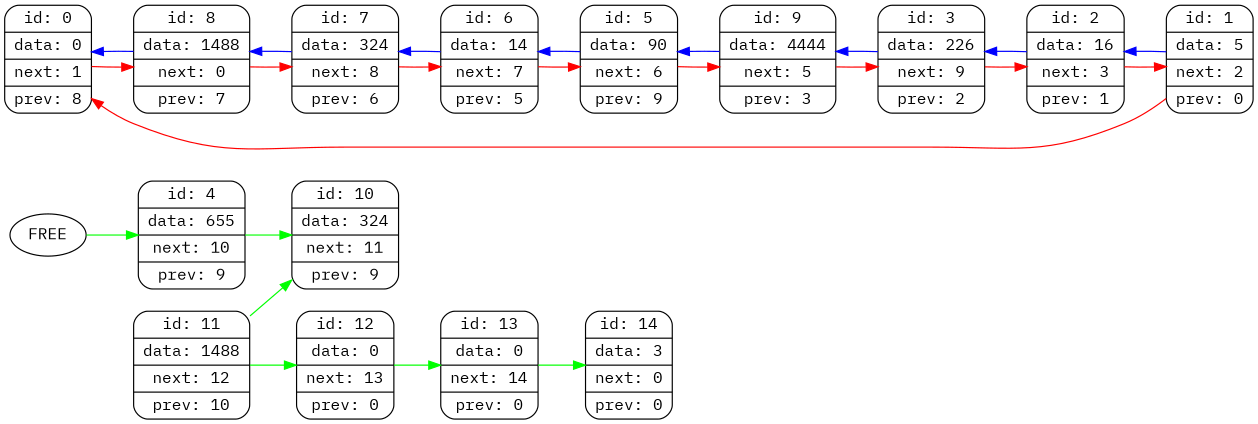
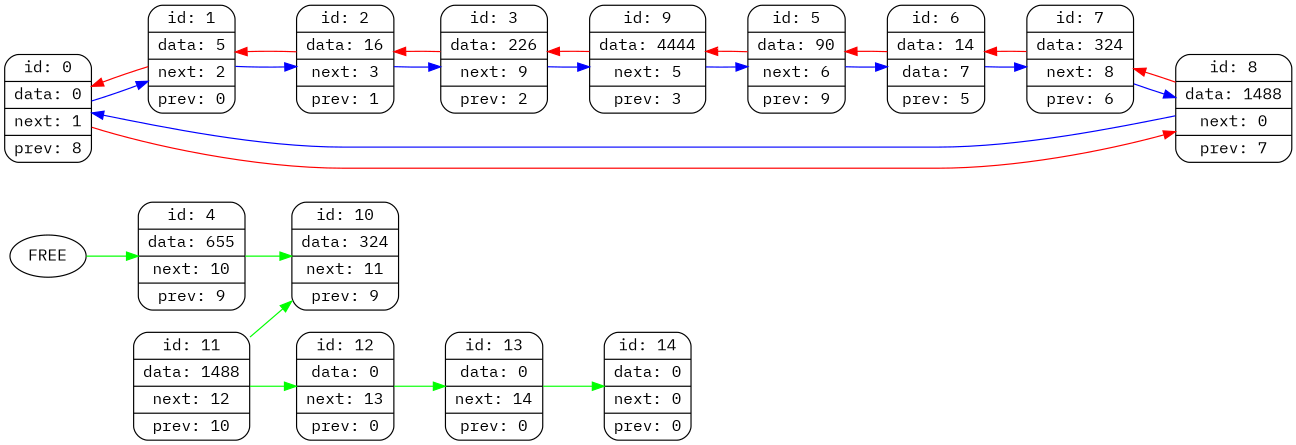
  digraph {
    fontname="IBM Plex Mono"
    rankdir=LR
    node [fontname="IBM Plex Mono" shape=record style=rounded]
    edge [color=blue fontname="IBM Plex Mono"]
    n1 [label="id: 4 | data: 655 | next: 10 | prev: 9"]
    n2 [label="id: 10 | data: 324 | next: 11 | prev: 9"]
    FREE [shape="" style=""]
    n4 [label="id: 0 | data: 0 | next: 1 | prev: 8"]
    n5 [label="id: 1 | data: 5 | next: 2 | prev: 0"]
    n6 [label="id: 8 | data: 1488 | next: 0 | prev: 7"]
    n7 [label="id: 2 | data: 16 | next: 3 | prev: 1"]
    n8 [label="id: 7 | data: 324 | next: 8 | prev: 6"]
    n9 [label="id: 3 | data: 226 | next: 9 | prev: 2"]
    n10 [label="id: 9 | data: 4444 | next: 5 | prev: 3"]
    n11 [label="id: 5 | data: 90 | next: 6 | prev: 9"]
-   n12 [label="id: 6 | data: 14 | next: 7 | prev: 5"]
+   n12 [label="id: 6 | data: 14 | data: 7 | prev: 5"]
    n13 [label="id: 11 | data: 1488 | next: 12 | prev: 10"]
    n14 [label="id: 12 | data: 0 | next: 13 | prev: 0"]
    n15 [label="id: 13 | data: 0 | next: 14 | prev: 0"]
-   n16 [label="id: 14 | data: 3 | next: 0 | prev: 0"]
+   n16 [label="id: 14 | data: 0 | next: 0 | prev: 0"]
    n1 -> n2 [color=green]
    FREE -> n1 [color=green]
+   n4 -> n5
    n4 -> n6 [color=red]
    n5 -> n4 [color=red]
    n5 -> n7
    n6 -> n4
    n6 -> n8 [color=red]
    n7 -> n5 [color=red]
    n7 -> n9
    n8 -> n6
    n8 -> n12 [color=red]
    n9 -> n7 [color=red]
    n9 -> n10
    n10 -> n9 [color=red]
    n10 -> n11
    n11 -> n10 [color=red]
    n11 -> n12
    n12 -> n8
    n12 -> n11 [color=red]
    n13 -> n2 [color=green]
    n13 -> n14 [color=green]
    n14 -> n15 [color=green]
    n15 -> n16 [color=green]
  }
